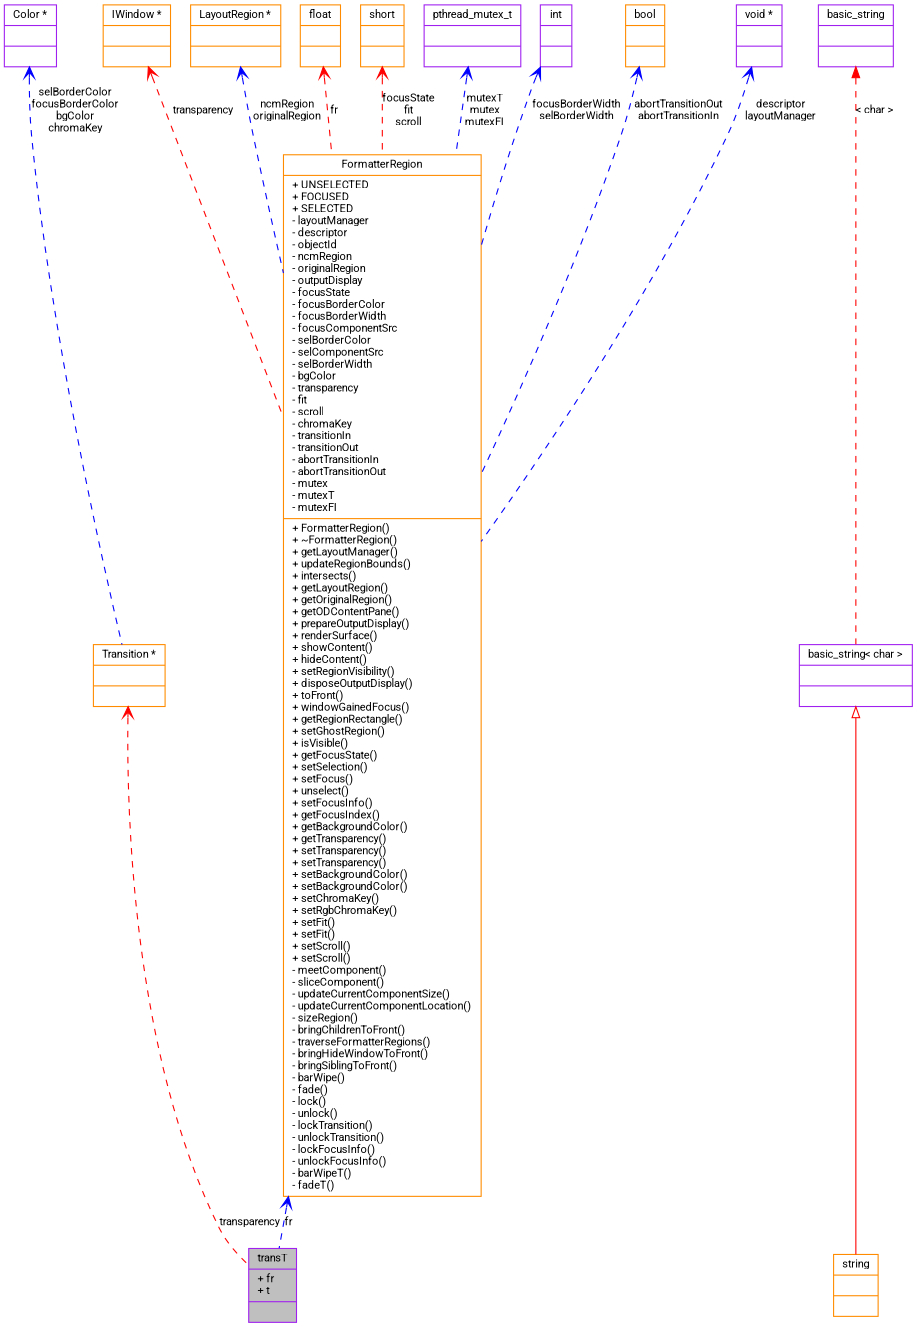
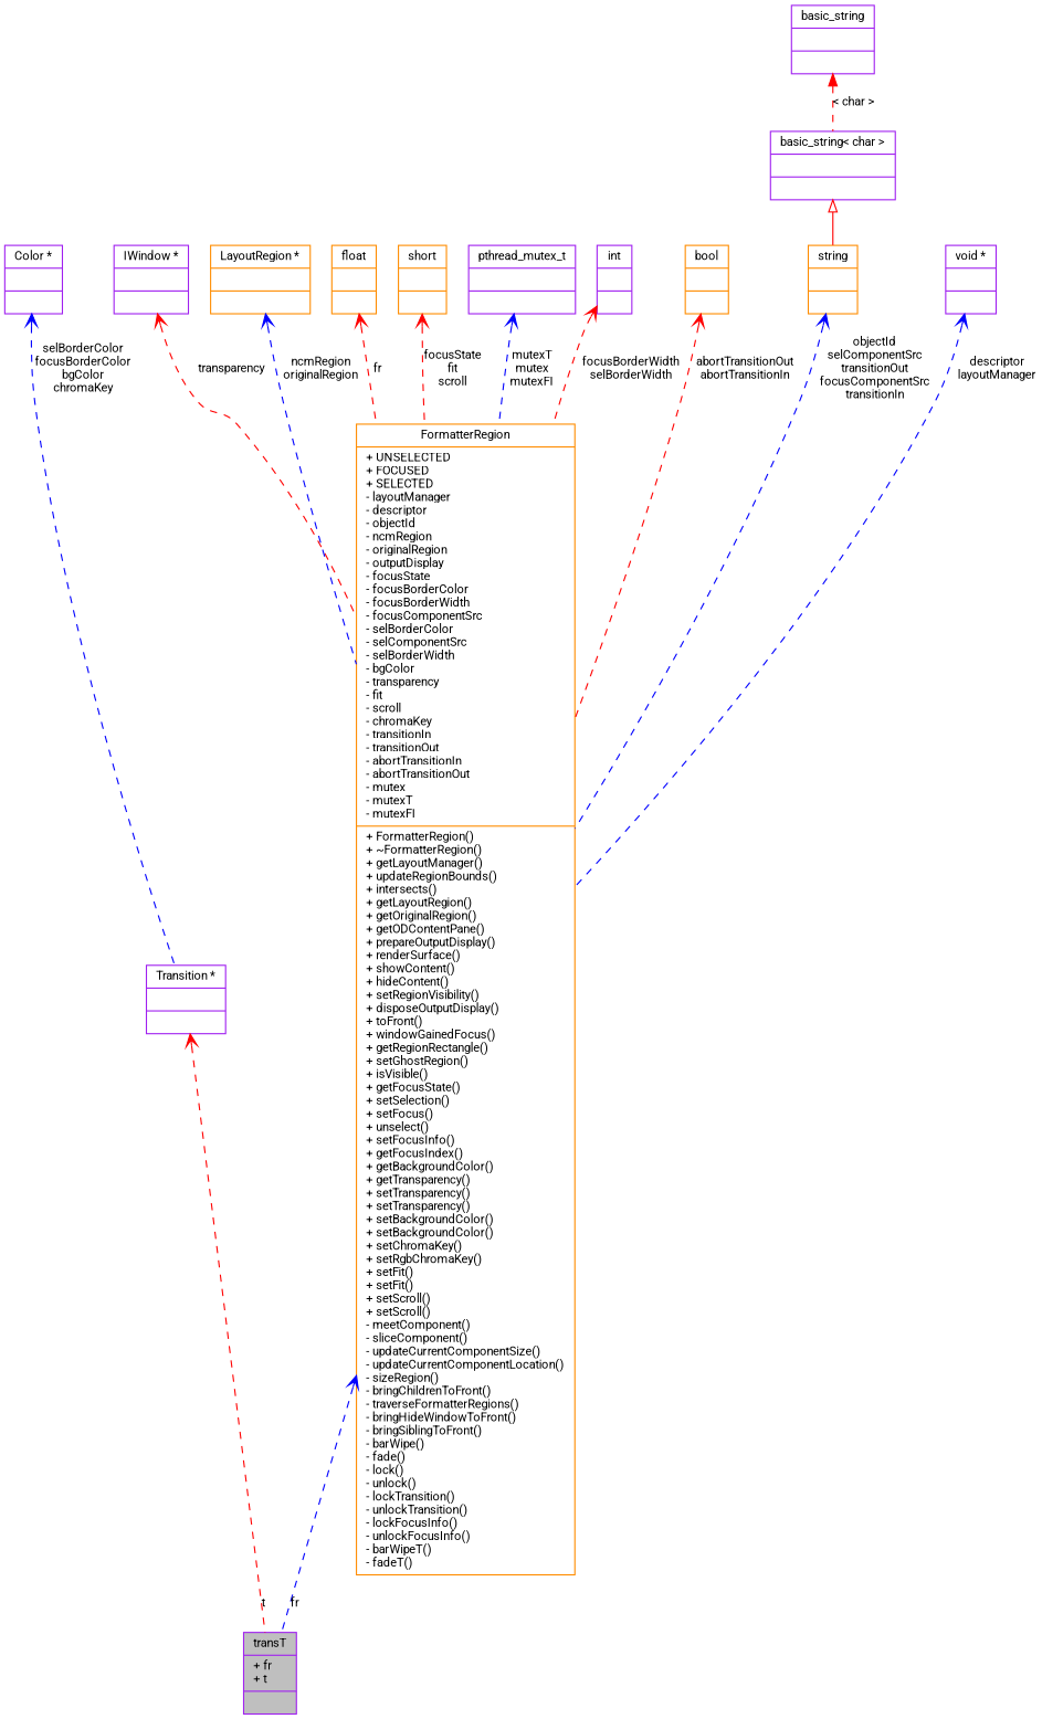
  digraph {
    fontname=Roboto
    node [color=darkorange fillcolor=white fontname=Roboto fontsize=10 shape=record style=filled]
    edge [arrowtail=open color=red dir=back fontname=Roboto fontsize=10 labelfontname="FreeSans.ttf" labelfontsize=10 style=dashed]
    n1 [color=purple fillcolor=grey75 fontcolor=black height=0.2 label="{transT\n|+ fr\l+ t\l|}" width=0.4]
-   n2 [height=0.2 label="{Transition *\n||}" width=0.4]
+   n2 [color=purple height=0.2 label="{Transition *\n||}" width=0.4]
    n3 [height=0.2 label="{FormatterRegion\n|+ UNSELECTED\l+ FOCUSED\l+ SELECTED\l- layoutManager\l- descriptor\l- objectId\l- ncmRegion\l- originalRegion\l- outputDisplay\l- focusState\l- focusBorderColor\l- focusBorderWidth\l- focusComponentSrc\l- selBorderColor\l- selComponentSrc\l- selBorderWidth\l- bgColor\l- transparency\l- fit\l- scroll\l- chromaKey\l- transitionIn\l- transitionOut\l- abortTransitionIn\l- abortTransitionOut\l- mutex\l- mutexT\l- mutexFI\l|+ FormatterRegion()\l+ ~FormatterRegion()\l+ getLayoutManager()\l+ updateRegionBounds()\l+ intersects()\l+ getLayoutRegion()\l+ getOriginalRegion()\l+ getODContentPane()\l+ prepareOutputDisplay()\l+ renderSurface()\l+ showContent()\l+ hideContent()\l+ setRegionVisibility()\l+ disposeOutputDisplay()\l+ toFront()\l+ windowGainedFocus()\l+ getRegionRectangle()\l+ setGhostRegion()\l+ isVisible()\l+ getFocusState()\l+ setSelection()\l+ setFocus()\l+ unselect()\l+ setFocusInfo()\l+ getFocusIndex()\l+ getBackgroundColor()\l+ getTransparency()\l+ setTransparency()\l+ setTransparency()\l+ setBackgroundColor()\l+ setBackgroundColor()\l+ setChromaKey()\l+ setRgbChromaKey()\l+ setFit()\l+ setFit()\l+ setScroll()\l+ setScroll()\l- meetComponent()\l- sliceComponent()\l- updateCurrentComponentSize()\l- updateCurrentComponentLocation()\l- sizeRegion()\l- bringChildrenToFront()\l- traverseFormatterRegions()\l- bringHideWindowToFront()\l- bringSiblingToFront()\l- barWipe()\l- fade()\l- lock()\l- unlock()\l- lockTransition()\l- unlockTransition()\l- lockFocusInfo()\l- unlockFocusInfo()\l- barWipeT()\l- fadeT()\l}" width=0.4]
-   n4 [height=0.2 label="{IWindow *\n||}" width=0.4]
+   n4 [color=purple height=0.2 label="{IWindow *\n||}" width=0.4]
    n5 [height=0.2 label="{LayoutRegion *\n||}" width=0.4]
    n6 [height=0.2 label="{float\n||}" width=0.4]
    n7 [height=0.2 label="{short\n||}" width=0.4]
    n8 [color=purple height=0.2 label="{pthread_mutex_t\n||}" width=0.4]
    n9 [color=purple height=0.2 label="{int\n||}" width=0.4]
    n10 [color=purple height=0.2 label="{Color *\n||}" width=0.4]
    n11 [height=0.2 label="{bool\n||}" width=0.4]
    n12 [height=0.2 label="{string\n||}" width=0.4]
    n13 [color=purple height=0.2 label="{basic_string\< char \>\n||}" width=0.4]
    n14 [color=purple height=0.2 label="{basic_string\n||}" width=0.4]
    n15 [color=purple height=0.2 label="{void *\n||}" width=0.4]
-   n2 -> n1 [label=transparency]
+   n2 -> n1 [label=t]
    n3 -> n1 [color=blue label=fr]
    n4 -> n3 [label=transparency]
    n5 -> n3 [color=blue label="ncmRegion\noriginalRegion"]
    n6 -> n3 [label=fr]
    n7 -> n3 [label="focusState\nfit\nscroll"]
    n8 -> n3 [color=blue label="mutexT\nmutex\nmutexFI"]
-   n9 -> n3 [color=blue label="focusBorderWidth\nselBorderWidth"]
+   n9 -> n3 [label="focusBorderWidth\nselBorderWidth"]
    n10 -> n2 [color=blue label="selBorderColor\nfocusBorderColor\nbgColor\nchromaKey"]
-   n11 -> n3 [color=blue label="abortTransitionOut\nabortTransitionIn"]
+   n11 -> n3 [label="abortTransitionOut\nabortTransitionIn"]
+   n12 -> n3 [color=blue label="objectId\nselComponentSrc\ntransitionOut\nfocusComponentSrc\ntransitionIn"]
    n13 -> n12 [arrowtail=empty style=solid]
    n14 -> n13 [label="\< char \>" arrowtail=""]
    n15 -> n3 [color=blue label="descriptor\nlayoutManager"]
  }
